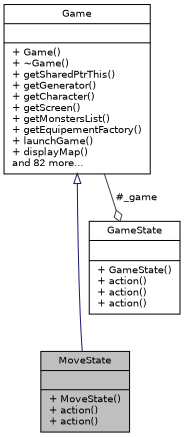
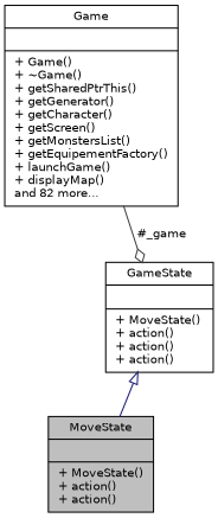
  digraph {
    node [color=black fillcolor=white fontname=Helvetica fontsize=10 shape=record style=filled]
    edge [fontname=Helvetica fontsize=10 labelfontname=Helvetica labelfontsize=10 style=solid]
    n1 [fillcolor=grey75 fontcolor=black height=0.2 label="{MoveState\n||+ MoveState()\l+ action()\l+ action()\l}" width=0.4]
-   n2 [height=0.2 label="{GameState\n||+ GameState()\l+ action()\l+ action()\l+ action()\l}" width=0.4]
+   n2 [height=0.2 label="{GameState\n||+ MoveState()\l+ action()\l+ action()\l+ action()\l}" width=0.4]
    n3 [height=0.2 label="{Game\n||+ Game()\l+ ~Game()\l+ getSharedPtrThis()\l+ getGenerator()\l+ getCharacter()\l+ getScreen()\l+ getMonstersList()\l+ getEquipementFactory()\l+ launchGame()\l+ displayMap()\land 82 more...\l}" width=0.4]
-   n3 -> n1 [arrowtail=onormal color=midnightblue dir=back]
+   n2 -> n1 [arrowtail=onormal color=midnightblue dir=back]
    n3 -> n2 [arrowhead=odiamond color=grey25 label=" #_game"]
  }
